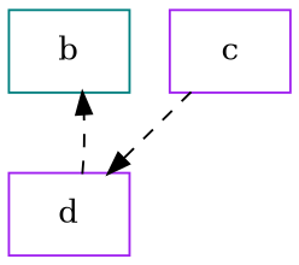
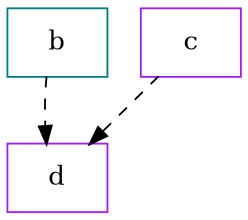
  digraph {
    node [color=purple shape=record]
    edge [style=dashed]
    b [color=teal]
    d
    c
-   d -> b
+   b -> d
    c -> d
  }
